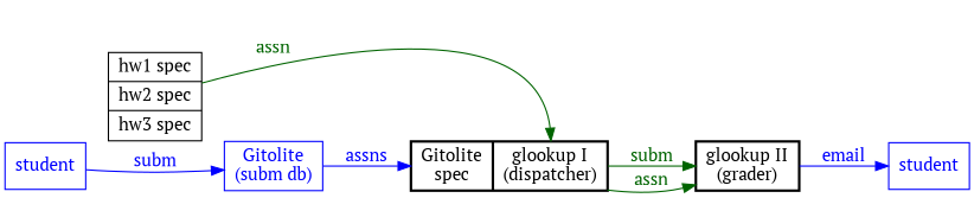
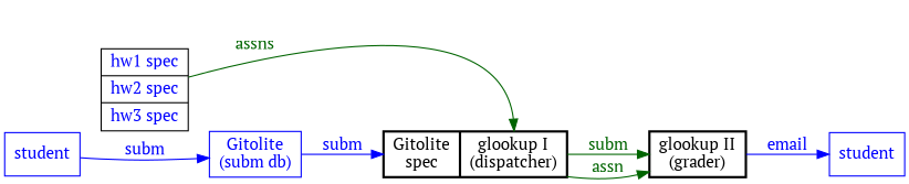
  digraph {
    fontname="PT Serif"
    rankdir=LR
    node [fontname="PT Serif" shape=record]
    edge [color=darkgreen fontcolor=darkgreen fontname="PT Serif"]
    n1 [label="{ Gitolite\nspec | <actual> glookup I\n(dispatcher) }" style=bold]
    n2 [label="glookup II\n(grader)" style=bold]
-   n3 [label="<hw1> hw1 spec | <hw2> hw2 spec | <hw3> hw3 spec"]
+   n3 [label="<hw1> hw1 spec | <hw2> hw2 spec | <hw3> hw3 spec" fontcolor=blue]
    n4 [color=blue fontcolor=blue label=student]
    n5 [color=blue fontcolor=blue label="Gitolite\n(subm db)"]
    n6 [color=blue fontcolor=blue label=student]
    subgraph sub_1 {
      n1
      n2
      n3
    }
    subgraph sub_2 {
      n1
      n2
      n4
      n5
      n6
    }
    n1 -> n2 [label=subm]
    n1 -> n2 [label=assn]
    n2 -> n6 [color=blue fontcolor=blue label=email]
-   n3 -> n1 [headport=actual label=assn weight=0]
+   n3 -> n1 [headport=actual label=assns weight=0]
    n4 -> n5 [color=blue fontcolor=blue label=subm]
-   n5 -> n1 [color=blue fontcolor=blue label=assns]
+   n5 -> n1 [color=blue fontcolor=blue label=subm]
  }
